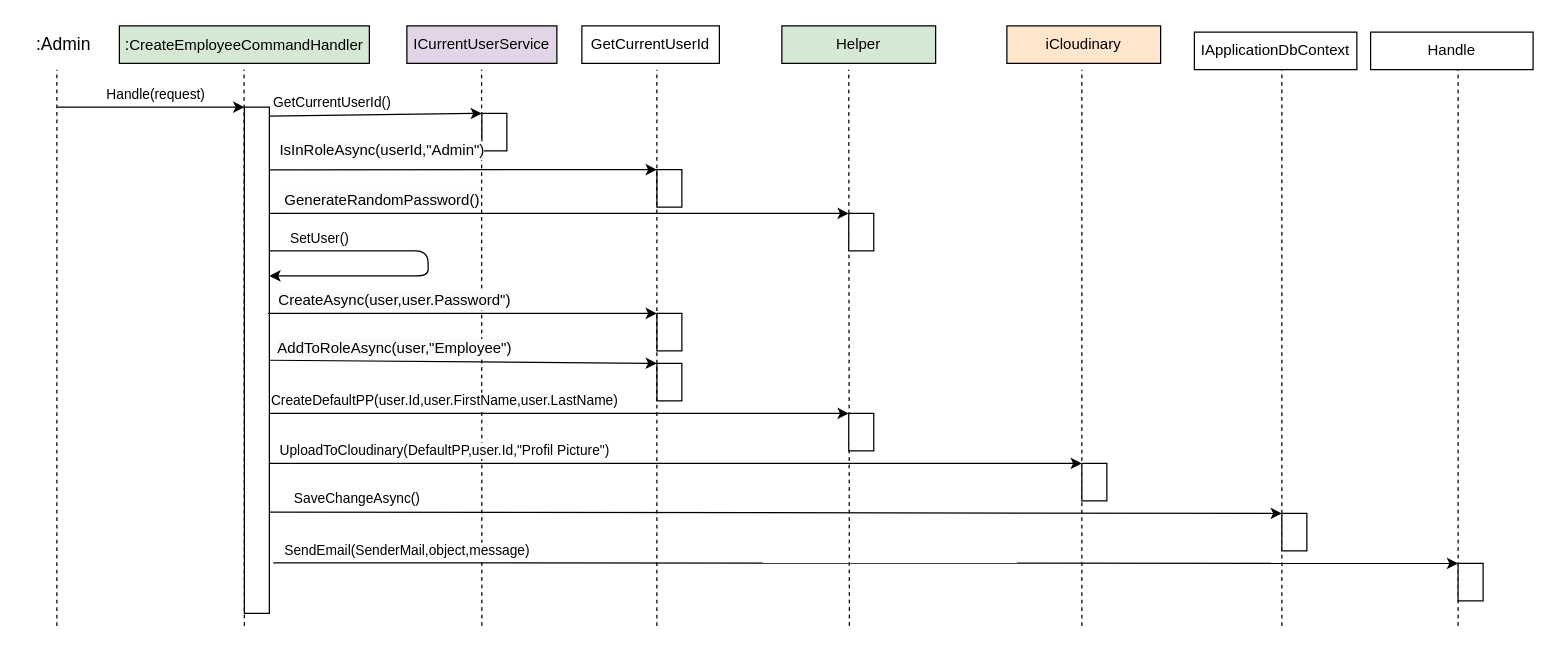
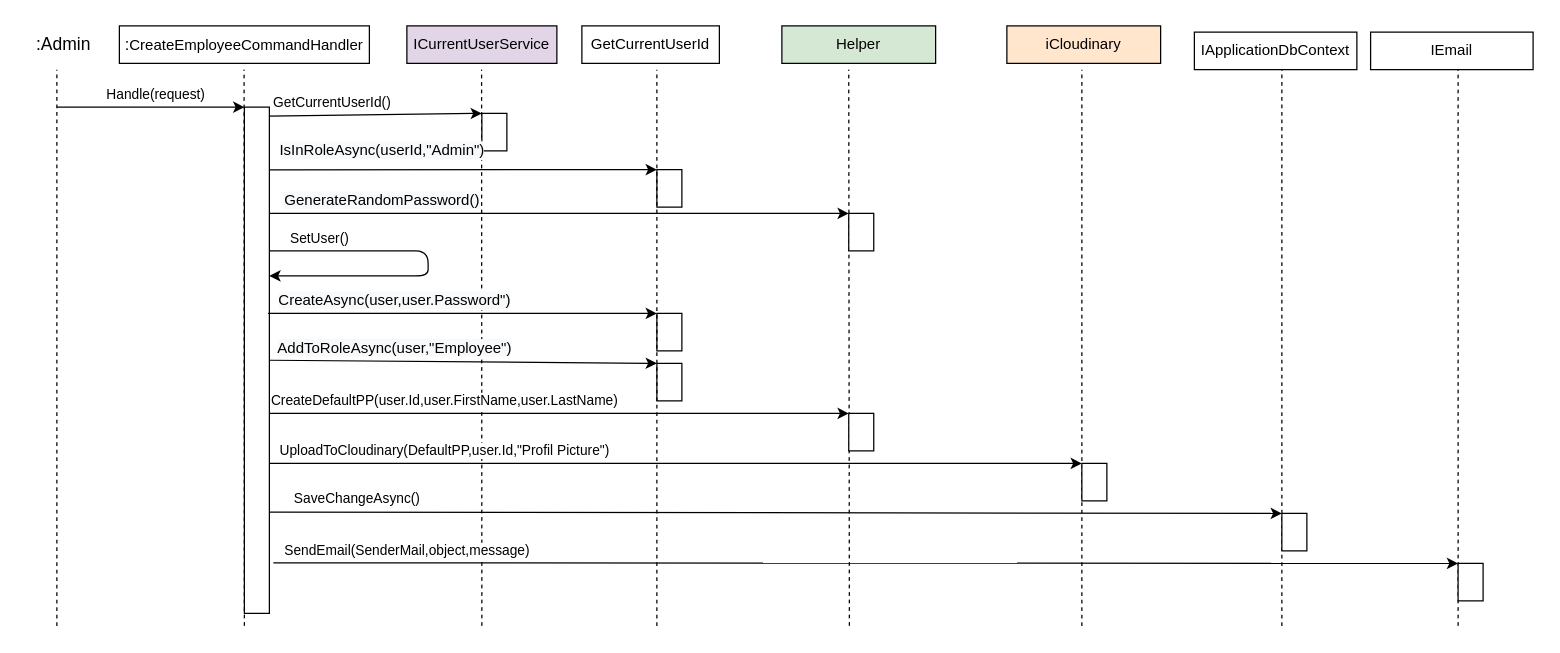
  <mxCell id="0" />
  <mxCell id="1" parent="0" />
  <mxCell id="2" value="IApplicationDbContext" style="rounded=0;whiteSpace=wrap;html=1;" parent="1" vertex="1"><mxGeometry x="955" y="25" width="130" height="30" as="geometry" /></mxCell>
- <mxCell id="3" value="&lt;span style=&quot;font-size: 13px&quot;&gt;:&lt;/span&gt;&lt;span style=&quot;font-size: 12px&quot;&gt;CreateEmployeeCommandHandler&lt;/span&gt;" style="rounded=0;whiteSpace=wrap;html=1;fontSize=13;fillColor=#d5e8d4;" parent="1" vertex="1"><mxGeometry x="95" y="20" width="200" height="30" as="geometry" /></mxCell>
+ <mxCell id="3" value="&lt;span style=&quot;font-size: 13px&quot;&gt;:&lt;/span&gt;&lt;span style=&quot;font-size: 12px&quot;&gt;CreateEmployeeCommandHandler&lt;/span&gt;" style="rounded=0;whiteSpace=wrap;html=1;fontSize=13;" parent="1" vertex="1"><mxGeometry x="95" y="20" width="200" height="30" as="geometry" /></mxCell>
  <mxCell id="4" value="Handle(request)" style="endArrow=classic;html=1;" parent="1" edge="1"><mxGeometry x="0.059" y="10" width="50" height="50" relative="1" as="geometry"><mxPoint x="45" y="85" as="sourcePoint" /><mxPoint x="195" y="85" as="targetPoint" /><mxPoint as="offset" /></mxGeometry></mxCell>
  <mxCell id="5" value="&lt;span style=&quot;font-family: &amp;#34;helvetica&amp;#34;&quot;&gt;GetCurrentUserId()&lt;/span&gt;" style="endArrow=classic;html=1;exitX=0.975;exitY=0.018;exitDx=0;exitDy=0;exitPerimeter=0;entryX=0;entryY=0;entryDx=0;entryDy=0;" parent="1" source="9" target="10" edge="1"><mxGeometry x="-0.406" y="11" width="50" height="50" relative="1" as="geometry"><mxPoint x="315" y="135" as="sourcePoint" /><mxPoint x="365" y="94" as="targetPoint" /><mxPoint as="offset" /></mxGeometry></mxCell>
  <mxCell id="6" value="" style="endArrow=none;dashed=1;html=1;fontSize=11;" parent="1" edge="1"><mxGeometry width="50" height="50" relative="1" as="geometry"><mxPoint x="45" y="500" as="sourcePoint" /><mxPoint x="45" y="55" as="targetPoint" /></mxGeometry></mxCell>
  <mxCell id="7" value="" style="endArrow=none;dashed=1;html=1;fontSize=11;" parent="1" edge="1"><mxGeometry width="50" height="50" relative="1" as="geometry"><mxPoint x="195" y="500" as="sourcePoint" /><mxPoint x="194.76" y="55" as="targetPoint" /></mxGeometry></mxCell>
  <mxCell id="8" value="" style="endArrow=none;dashed=1;html=1;fontSize=11;" parent="1" edge="1"><mxGeometry width="50" height="50" relative="1" as="geometry"><mxPoint x="385" y="500" as="sourcePoint" /><mxPoint x="384.77" y="55" as="targetPoint" /></mxGeometry></mxCell>
  <mxCell id="9" value="" style="rounded=0;whiteSpace=wrap;html=1;fontSize=11;" parent="1" vertex="1"><mxGeometry x="195" y="85" width="20" height="405" as="geometry" /></mxCell>
  <mxCell id="10" value="" style="rounded=0;whiteSpace=wrap;html=1;fontSize=11;" parent="1" vertex="1"><mxGeometry x="385" y="90" width="20" height="30" as="geometry" /></mxCell>
  <mxCell id="11" value=":Admin" style="text;html=1;align=center;verticalAlign=middle;resizable=0;points=[];autosize=1;fontSize=14;" parent="1" vertex="1"><mxGeometry x="20" y="25" width="60" height="20" as="geometry" /></mxCell>
  <mxCell id="12" value="" style="endArrow=none;dashed=1;html=1;fontSize=11;" parent="1" edge="1"><mxGeometry width="50" height="50" relative="1" as="geometry"><mxPoint x="679" y="500" as="sourcePoint" /><mxPoint x="678.5" y="55" as="targetPoint" /></mxGeometry></mxCell>
  <mxCell id="13" value="iCloudinary" style="rounded=0;whiteSpace=wrap;html=1;fillColor=#ffe6cc;" parent="1" vertex="1"><mxGeometry x="805" y="20" width="123" height="30" as="geometry" /></mxCell>
  <mxCell id="14" value="" style="rounded=0;whiteSpace=wrap;html=1;fontSize=11;" parent="1" vertex="1"><mxGeometry x="678.5" y="170" width="20" height="30" as="geometry" /></mxCell>
  <mxCell id="15" value="ICurrentUserService" style="rounded=0;whiteSpace=wrap;html=1;fillColor=#e1d5e7;" parent="1" vertex="1"><mxGeometry x="325" y="20" width="120" height="30" as="geometry" /></mxCell>
  <mxCell id="16" value="&lt;span style=&quot;font-size: 12px ; background-color: rgb(248 , 249 , 250)&quot;&gt;IsInRoleAsync(userId,&quot;Admin&quot;)&lt;/span&gt;" style="endArrow=classic;html=1;exitX=1.012;exitY=0.034;exitDx=0;exitDy=0;exitPerimeter=0;entryX=0;entryY=0;entryDx=0;entryDy=0;" parent="1" target="17" edge="1"><mxGeometry x="-0.419" y="15" width="50" height="50" relative="1" as="geometry"><mxPoint x="215" y="135.18" as="sourcePoint" /><mxPoint x="545" y="135" as="targetPoint" /><mxPoint as="offset" /></mxGeometry></mxCell>
  <mxCell id="17" value="" style="rounded=0;whiteSpace=wrap;html=1;fontSize=11;" parent="1" vertex="1"><mxGeometry x="525" y="135" width="20" height="30" as="geometry" /></mxCell>
  <mxCell id="18" value="&lt;span style=&quot;font-size: 12px ; background-color: rgb(248 , 249 , 250)&quot;&gt;GenerateRandomPassword()&lt;/span&gt;" style="endArrow=classic;html=1;entryX=0;entryY=0;entryDx=0;entryDy=0;" parent="1" target="14" edge="1"><mxGeometry x="-0.612" y="10" width="50" height="50" relative="1" as="geometry"><mxPoint x="215" y="170" as="sourcePoint" /><mxPoint x="525" y="190" as="targetPoint" /><mxPoint as="offset" /></mxGeometry></mxCell>
  <mxCell id="19" value="" style="rounded=0;whiteSpace=wrap;html=1;fontSize=11;" parent="1" vertex="1"><mxGeometry x="525" y="250" width="20" height="30" as="geometry" /></mxCell>
  <mxCell id="20" value="&lt;span style=&quot;font-size: 12px ; background-color: rgb(248 , 249 , 250)&quot;&gt;CreateAsync(user,user.Password&quot;)&lt;/span&gt;" style="endArrow=classic;html=1;entryX=0;entryY=0;entryDx=0;entryDy=0;" parent="1" target="19" edge="1"><mxGeometry x="-0.35" y="10" width="50" height="50" relative="1" as="geometry"><mxPoint x="214" y="250" as="sourcePoint" /><mxPoint x="675" y="235" as="targetPoint" /><mxPoint as="offset" /></mxGeometry></mxCell>
  <mxCell id="21" value="" style="rounded=0;whiteSpace=wrap;html=1;fontSize=11;" parent="1" vertex="1"><mxGeometry x="525" y="290" width="20" height="30" as="geometry" /></mxCell>
  <mxCell id="22" value="&lt;span style=&quot;font-size: 12px ; background-color: rgb(248 , 249 , 250)&quot;&gt;AddToRoleAsync(user,&quot;Employee&quot;)&lt;/span&gt;" style="endArrow=classic;html=1;entryX=0;entryY=0;entryDx=0;entryDy=0;exitX=1;exitY=0.5;exitDx=0;exitDy=0;" parent="1" source="9" target="21" edge="1"><mxGeometry x="-0.353" y="10" width="50" height="50" relative="1" as="geometry"><mxPoint x="215" y="280" as="sourcePoint" /><mxPoint x="665" y="295" as="targetPoint" /><mxPoint as="offset" /></mxGeometry></mxCell>
  <mxCell id="23" value="&lt;span style=&quot;font-family: &amp;#34;helvetica&amp;#34;&quot;&gt;SetUser()&lt;/span&gt;" style="endArrow=classic;html=1;" parent="1" edge="1"><mxGeometry x="-0.708" y="10" width="50" height="50" relative="1" as="geometry"><mxPoint x="215" y="200" as="sourcePoint" /><mxPoint x="215" y="220" as="targetPoint" /><mxPoint as="offset" /><Array as="points"><mxPoint x="342" y="200" /><mxPoint x="342" y="220" /></Array></mxGeometry></mxCell>
  <mxCell id="24" value="GetCurrentUserId" style="rounded=0;whiteSpace=wrap;html=1;" parent="1" vertex="1"><mxGeometry x="465" y="20" width="110" height="30" as="geometry" /></mxCell>
  <mxCell id="25" value="" style="endArrow=none;dashed=1;html=1;fontSize=11;" parent="1" edge="1"><mxGeometry width="50" height="50" relative="1" as="geometry"><mxPoint x="525" y="500" as="sourcePoint" /><mxPoint x="525" y="55" as="targetPoint" /></mxGeometry></mxCell>
  <mxCell id="26" value="" style="endArrow=none;dashed=1;html=1;fontSize=11;" parent="1" edge="1"><mxGeometry width="50" height="50" relative="1" as="geometry"><mxPoint x="865" y="500" as="sourcePoint" /><mxPoint x="865" y="55" as="targetPoint" /></mxGeometry></mxCell>
  <mxCell id="27" value="" style="rounded=0;whiteSpace=wrap;html=1;fontSize=11;" parent="1" vertex="1"><mxGeometry x="865" y="370" width="20" height="30" as="geometry" /></mxCell>
  <mxCell id="28" value="UploadToCloudinary(DefaultPP,user.Id,&quot;Profil Picture&quot;)" style="endArrow=classic;html=1;entryX=0;entryY=0;entryDx=0;entryDy=0;" parent="1" target="27" edge="1"><mxGeometry x="-0.569" y="10" width="50" height="50" relative="1" as="geometry"><mxPoint x="215" y="370" as="sourcePoint" /><mxPoint x="665" y="385" as="targetPoint" /><mxPoint as="offset" /></mxGeometry></mxCell>
  <mxCell id="29" value="Helper" style="rounded=0;whiteSpace=wrap;html=1;fillColor=#d5e8d4;" parent="1" vertex="1"><mxGeometry x="625" y="20" width="123" height="30" as="geometry" /></mxCell>
  <mxCell id="30" value="" style="rounded=0;whiteSpace=wrap;html=1;fontSize=11;" parent="1" vertex="1"><mxGeometry x="678.5" y="330" width="20" height="30" as="geometry" /></mxCell>
  <mxCell id="31" value="&lt;span style=&quot;font-family: &amp;#34;helvetica&amp;#34;&quot;&gt;CreateDefaultPP(user.Id,user.FirstName,user.LastName)&lt;/span&gt;" style="endArrow=classic;html=1;entryX=0;entryY=0;entryDx=0;entryDy=0;" parent="1" target="30" edge="1"><mxGeometry x="-0.396" y="10" width="50" height="50" relative="1" as="geometry"><mxPoint x="215" y="330" as="sourcePoint" /><mxPoint x="525" y="350" as="targetPoint" /><mxPoint as="offset" /></mxGeometry></mxCell>
  <mxCell id="32" value="" style="endArrow=none;dashed=1;html=1;fontSize=11;" parent="1" edge="1"><mxGeometry width="50" height="50" relative="1" as="geometry"><mxPoint x="1025" y="500" as="sourcePoint" /><mxPoint x="1025" y="55" as="targetPoint" /></mxGeometry></mxCell>
  <mxCell id="33" value="" style="rounded=0;whiteSpace=wrap;html=1;fontSize=11;" parent="1" vertex="1"><mxGeometry x="1025" y="410" width="20" height="30" as="geometry" /></mxCell>
  <mxCell id="34" value="&lt;span&gt;SaveChangeAsync()&lt;/span&gt;" style="endArrow=classic;html=1;entryX=0;entryY=0;entryDx=0;entryDy=0;exitX=1.001;exitY=0.8;exitDx=0;exitDy=0;exitPerimeter=0;" parent="1" source="9" target="33" edge="1"><mxGeometry x="-0.827" y="11" width="50" height="50" relative="1" as="geometry"><mxPoint x="375" y="410" as="sourcePoint" /><mxPoint x="825" y="425" as="targetPoint" /><mxPoint as="offset" /></mxGeometry></mxCell>
- <mxCell id="35" value="Handle" style="rounded=0;whiteSpace=wrap;html=1;" parent="1" vertex="1"><mxGeometry x="1095.98" y="25" width="130" height="30" as="geometry" /></mxCell>
+ <mxCell id="35" value="IEmail" style="rounded=0;whiteSpace=wrap;html=1;" parent="1" vertex="1"><mxGeometry x="1095.98" y="25" width="130" height="30" as="geometry" /></mxCell>
  <mxCell id="36" value="" style="endArrow=none;dashed=1;html=1;fontSize=11;" parent="1" edge="1"><mxGeometry width="50" height="50" relative="1" as="geometry"><mxPoint x="1166" y="500" as="sourcePoint" /><mxPoint x="1165.98" y="55" as="targetPoint" /></mxGeometry></mxCell>
  <mxCell id="37" value="" style="rounded=0;whiteSpace=wrap;html=1;fontSize=11;" parent="1" vertex="1"><mxGeometry x="1165.98" y="450" width="20" height="30" as="geometry" /></mxCell>
  <mxCell id="38" value="SendEmail(SenderMail,object,message)" style="endArrow=classic;html=1;entryX=0;entryY=0;entryDx=0;entryDy=0;exitX=1.157;exitY=0.9;exitDx=0;exitDy=0;exitPerimeter=0;" parent="1" source="9" target="37" edge="1"><mxGeometry x="-0.774" y="10" width="50" height="50" relative="1" as="geometry"><mxPoint x="356" y="450.945" as="sourcePoint" /><mxPoint x="965.98" y="465" as="targetPoint" /><mxPoint as="offset" /></mxGeometry></mxCell>
